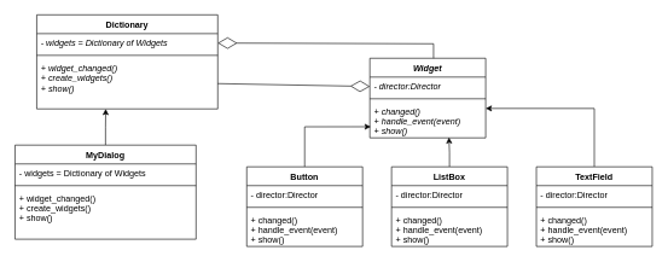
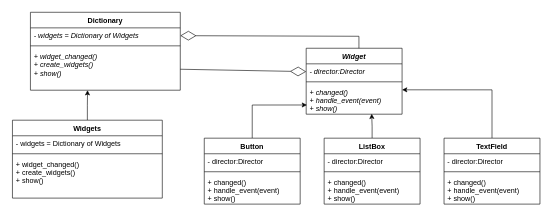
  <mxCell id="0" />
  <mxCell id="1" parent="0" />
  <mxCell id="2" value="Widget" style="swimlane;fontStyle=3;align=center;verticalAlign=top;childLayout=stackLayout;horizontal=1;startSize=26;horizontalStack=0;resizeParent=1;resizeParentMax=0;resizeLast=0;collapsible=1;marginBottom=0;" parent="1" vertex="1"><mxGeometry x="510" y="80" width="160" height="110" as="geometry" /></mxCell>
  <mxCell id="3" value="- director:Director" style="text;strokeColor=none;fillColor=none;align=left;verticalAlign=top;spacingLeft=4;spacingRight=4;overflow=hidden;rotatable=0;points=[[0,0.5],[1,0.5]];portConstraint=eastwest;fontStyle=2" parent="2" vertex="1"><mxGeometry y="26" width="160" height="26" as="geometry" /></mxCell>
  <mxCell id="4" value="" style="line;strokeWidth=1;fillColor=none;align=left;verticalAlign=middle;spacingTop=-1;spacingLeft=3;spacingRight=3;rotatable=0;labelPosition=right;points=[];portConstraint=eastwest;strokeColor=inherit;" parent="2" vertex="1"><mxGeometry y="52" width="160" height="8" as="geometry" /></mxCell>
  <mxCell id="5" value="+ changed()&#10;+ handle_event(event)&#10;+ show()" style="text;strokeColor=none;fillColor=none;align=left;verticalAlign=top;spacingLeft=4;spacingRight=4;overflow=hidden;rotatable=0;points=[[0,0.5],[1,0.5]];portConstraint=eastwest;fontStyle=2" parent="2" vertex="1"><mxGeometry y="60" width="160" height="50" as="geometry" /></mxCell>
  <mxCell id="6" style="edgeStyle=orthogonalEdgeStyle;rounded=0;orthogonalLoop=1;jettySize=auto;html=1;entryX=0.008;entryY=0.693;entryDx=0;entryDy=0;entryPerimeter=0;" parent="1" source="7" target="5" edge="1"><mxGeometry relative="1" as="geometry" /></mxCell>
  <mxCell id="7" value="Button" style="swimlane;fontStyle=1;align=center;verticalAlign=top;childLayout=stackLayout;horizontal=1;startSize=26;horizontalStack=0;resizeParent=1;resizeParentMax=0;resizeLast=0;collapsible=1;marginBottom=0;" parent="1" vertex="1"><mxGeometry x="340" y="230" width="160" height="110" as="geometry" /></mxCell>
  <mxCell id="8" value="- director:Director" style="text;strokeColor=none;fillColor=none;align=left;verticalAlign=top;spacingLeft=4;spacingRight=4;overflow=hidden;rotatable=0;points=[[0,0.5],[1,0.5]];portConstraint=eastwest;" parent="7" vertex="1"><mxGeometry y="26" width="160" height="26" as="geometry" /></mxCell>
  <mxCell id="9" value="" style="line;strokeWidth=1;fillColor=none;align=left;verticalAlign=middle;spacingTop=-1;spacingLeft=3;spacingRight=3;rotatable=0;labelPosition=right;points=[];portConstraint=eastwest;strokeColor=inherit;" parent="7" vertex="1"><mxGeometry y="52" width="160" height="8" as="geometry" /></mxCell>
  <mxCell id="10" value="+ changed()&#10;+ handle_event(event)&#10;+ show()" style="text;strokeColor=none;fillColor=none;align=left;verticalAlign=top;spacingLeft=4;spacingRight=4;overflow=hidden;rotatable=0;points=[[0,0.5],[1,0.5]];portConstraint=eastwest;" parent="7" vertex="1"><mxGeometry y="60" width="160" height="50" as="geometry" /></mxCell>
  <mxCell id="11" style="edgeStyle=orthogonalEdgeStyle;rounded=0;orthogonalLoop=1;jettySize=auto;html=1;entryX=0.683;entryY=0.987;entryDx=0;entryDy=0;entryPerimeter=0;" parent="1" source="12" target="5" edge="1"><mxGeometry relative="1" as="geometry" /></mxCell>
  <mxCell id="12" value="ListBox" style="swimlane;fontStyle=1;align=center;verticalAlign=top;childLayout=stackLayout;horizontal=1;startSize=26;horizontalStack=0;resizeParent=1;resizeParentMax=0;resizeLast=0;collapsible=1;marginBottom=0;" parent="1" vertex="1"><mxGeometry x="540" y="230" width="160" height="110" as="geometry" /></mxCell>
  <mxCell id="13" value="- director:Director" style="text;strokeColor=none;fillColor=none;align=left;verticalAlign=top;spacingLeft=4;spacingRight=4;overflow=hidden;rotatable=0;points=[[0,0.5],[1,0.5]];portConstraint=eastwest;" parent="12" vertex="1"><mxGeometry y="26" width="160" height="26" as="geometry" /></mxCell>
  <mxCell id="14" value="" style="line;strokeWidth=1;fillColor=none;align=left;verticalAlign=middle;spacingTop=-1;spacingLeft=3;spacingRight=3;rotatable=0;labelPosition=right;points=[];portConstraint=eastwest;strokeColor=inherit;" parent="12" vertex="1"><mxGeometry y="52" width="160" height="8" as="geometry" /></mxCell>
  <mxCell id="15" value="+ changed()&#10;+ handle_event(event)&#10;+ show()" style="text;strokeColor=none;fillColor=none;align=left;verticalAlign=top;spacingLeft=4;spacingRight=4;overflow=hidden;rotatable=0;points=[[0,0.5],[1,0.5]];portConstraint=eastwest;" parent="12" vertex="1"><mxGeometry y="60" width="160" height="50" as="geometry" /></mxCell>
  <mxCell id="16" style="edgeStyle=orthogonalEdgeStyle;rounded=0;orthogonalLoop=1;jettySize=auto;html=1;entryX=1;entryY=0.187;entryDx=0;entryDy=0;entryPerimeter=0;" parent="1" source="17" target="5" edge="1"><mxGeometry relative="1" as="geometry" /></mxCell>
  <mxCell id="17" value="TextField" style="swimlane;fontStyle=1;align=center;verticalAlign=top;childLayout=stackLayout;horizontal=1;startSize=26;horizontalStack=0;resizeParent=1;resizeParentMax=0;resizeLast=0;collapsible=1;marginBottom=0;" parent="1" vertex="1"><mxGeometry x="740" y="230" width="160" height="110" as="geometry" /></mxCell>
  <mxCell id="18" value="- director:Director" style="text;strokeColor=none;fillColor=none;align=left;verticalAlign=top;spacingLeft=4;spacingRight=4;overflow=hidden;rotatable=0;points=[[0,0.5],[1,0.5]];portConstraint=eastwest;" parent="17" vertex="1"><mxGeometry y="26" width="160" height="26" as="geometry" /></mxCell>
  <mxCell id="19" value="" style="line;strokeWidth=1;fillColor=none;align=left;verticalAlign=middle;spacingTop=-1;spacingLeft=3;spacingRight=3;rotatable=0;labelPosition=right;points=[];portConstraint=eastwest;strokeColor=inherit;" parent="17" vertex="1"><mxGeometry y="52" width="160" height="8" as="geometry" /></mxCell>
  <mxCell id="20" value="+ changed()&#10;+ handle_event(event)&#10;+ show()" style="text;strokeColor=none;fillColor=none;align=left;verticalAlign=top;spacingLeft=4;spacingRight=4;overflow=hidden;rotatable=0;points=[[0,0.5],[1,0.5]];portConstraint=eastwest;" parent="17" vertex="1"><mxGeometry y="60" width="160" height="50" as="geometry" /></mxCell>
  <mxCell id="21" value="Dictionary" style="swimlane;fontStyle=1;align=center;verticalAlign=top;childLayout=stackLayout;horizontal=1;startSize=26;horizontalStack=0;resizeParent=1;resizeParentMax=0;resizeLast=0;collapsible=1;marginBottom=0;" parent="1" vertex="1"><mxGeometry x="50" y="20" width="250" height="130" as="geometry" /></mxCell>
  <mxCell id="22" value="- widgets = Dictionary of Widgets" style="text;strokeColor=none;fillColor=none;align=left;verticalAlign=top;spacingLeft=4;spacingRight=4;overflow=hidden;rotatable=0;points=[[0,0.5],[1,0.5]];portConstraint=eastwest;fontStyle=2" parent="21" vertex="1"><mxGeometry y="26" width="250" height="26" as="geometry" /></mxCell>
  <mxCell id="23" value="" style="line;strokeWidth=1;fillColor=none;align=left;verticalAlign=middle;spacingTop=-1;spacingLeft=3;spacingRight=3;rotatable=0;labelPosition=right;points=[];portConstraint=eastwest;strokeColor=inherit;" parent="21" vertex="1"><mxGeometry y="52" width="250" height="8" as="geometry" /></mxCell>
  <mxCell id="24" value="+ widget_changed()&#10;+ create_widgets()&#10;+ show()&#10;" style="text;strokeColor=none;fillColor=none;align=left;verticalAlign=top;spacingLeft=4;spacingRight=4;overflow=hidden;rotatable=0;points=[[0,0.5],[1,0.5]];portConstraint=eastwest;fontStyle=2" parent="21" vertex="1"><mxGeometry y="60" width="250" height="70" as="geometry" /></mxCell>
  <mxCell id="25" style="edgeStyle=orthogonalEdgeStyle;rounded=0;orthogonalLoop=1;jettySize=auto;html=1;entryX=0.381;entryY=1;entryDx=0;entryDy=0;entryPerimeter=0;" parent="1" source="26" target="24" edge="1"><mxGeometry relative="1" as="geometry" /></mxCell>
- <mxCell id="26" value="MyDialog" style="swimlane;fontStyle=1;align=center;verticalAlign=top;childLayout=stackLayout;horizontal=1;startSize=26;horizontalStack=0;resizeParent=1;resizeParentMax=0;resizeLast=0;collapsible=1;marginBottom=0;" parent="1" vertex="1"><mxGeometry x="20" y="200" width="250" height="130" as="geometry" /></mxCell>
+ <mxCell id="26" value="Widgets" style="swimlane;fontStyle=1;align=center;verticalAlign=top;childLayout=stackLayout;horizontal=1;startSize=26;horizontalStack=0;resizeParent=1;resizeParentMax=0;resizeLast=0;collapsible=1;marginBottom=0;" parent="1" vertex="1"><mxGeometry x="20" y="200" width="250" height="130" as="geometry" /></mxCell>
  <mxCell id="27" value="- widgets = Dictionary of Widgets" style="text;strokeColor=none;fillColor=none;align=left;verticalAlign=top;spacingLeft=4;spacingRight=4;overflow=hidden;rotatable=0;points=[[0,0.5],[1,0.5]];portConstraint=eastwest;fontStyle=0" parent="26" vertex="1"><mxGeometry y="26" width="250" height="26" as="geometry" /></mxCell>
  <mxCell id="28" value="" style="line;strokeWidth=1;fillColor=none;align=left;verticalAlign=middle;spacingTop=-1;spacingLeft=3;spacingRight=3;rotatable=0;labelPosition=right;points=[];portConstraint=eastwest;strokeColor=inherit;" parent="26" vertex="1"><mxGeometry y="52" width="250" height="8" as="geometry" /></mxCell>
  <mxCell id="29" value="+ widget_changed()&#10;+ create_widgets()&#10;+ show()&#10;" style="text;strokeColor=none;fillColor=none;align=left;verticalAlign=top;spacingLeft=4;spacingRight=4;overflow=hidden;rotatable=0;points=[[0,0.5],[1,0.5]];portConstraint=eastwest;fontStyle=0" parent="26" vertex="1"><mxGeometry y="60" width="250" height="70" as="geometry" /></mxCell>
  <mxCell id="30" value="" style="endArrow=diamondThin;endFill=0;endSize=24;html=1;rounded=0;fontColor=#000000;entryX=1;entryY=0.5;entryDx=0;entryDy=0;exitX=0.55;exitY=0;exitDx=0;exitDy=0;exitPerimeter=0;" parent="1" source="2" target="22" edge="1"><mxGeometry width="160" relative="1" as="geometry"><mxPoint x="320" y="70" as="sourcePoint" /><mxPoint x="480" y="70" as="targetPoint" /><Array as="points"><mxPoint x="598" y="60" /></Array></mxGeometry></mxCell>
  <mxCell id="31" value="" style="endArrow=diamondThin;endFill=0;endSize=24;html=1;rounded=0;fontColor=#000000;exitX=1;exitY=0.5;exitDx=0;exitDy=0;entryX=0;entryY=0.5;entryDx=0;entryDy=0;" parent="1" source="24" target="3" edge="1"><mxGeometry width="160" relative="1" as="geometry"><mxPoint x="521.28" y="105.95" as="sourcePoint" /><mxPoint x="470" y="130" as="targetPoint" /></mxGeometry></mxCell>
